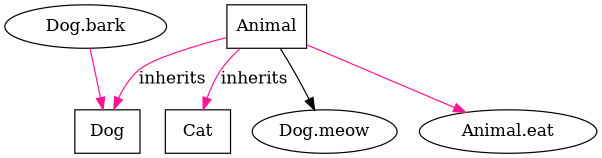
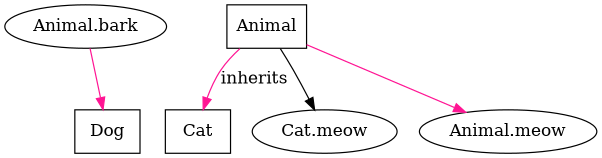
  digraph {
    node [shape=ellipse]
    edge [color=deeppink]
-   "Animal.eat"
+   "Animal.eat" [label="Animal.meow"]
    Animal [shape=box]
    Dog [shape=box]
    Cat [shape=box]
-   "Cat.meow" [label="Dog.meow"]
-   "Dog.bark"
+   "Cat.meow"
+   "Dog.bark" [label="Animal.bark"]
    Animal -> "Animal.eat"
-   Animal -> Dog [label=inherits]
    Animal -> Cat [label=inherits]
    Animal -> "Cat.meow" [color=black]
    "Dog.bark" -> Dog
  }
